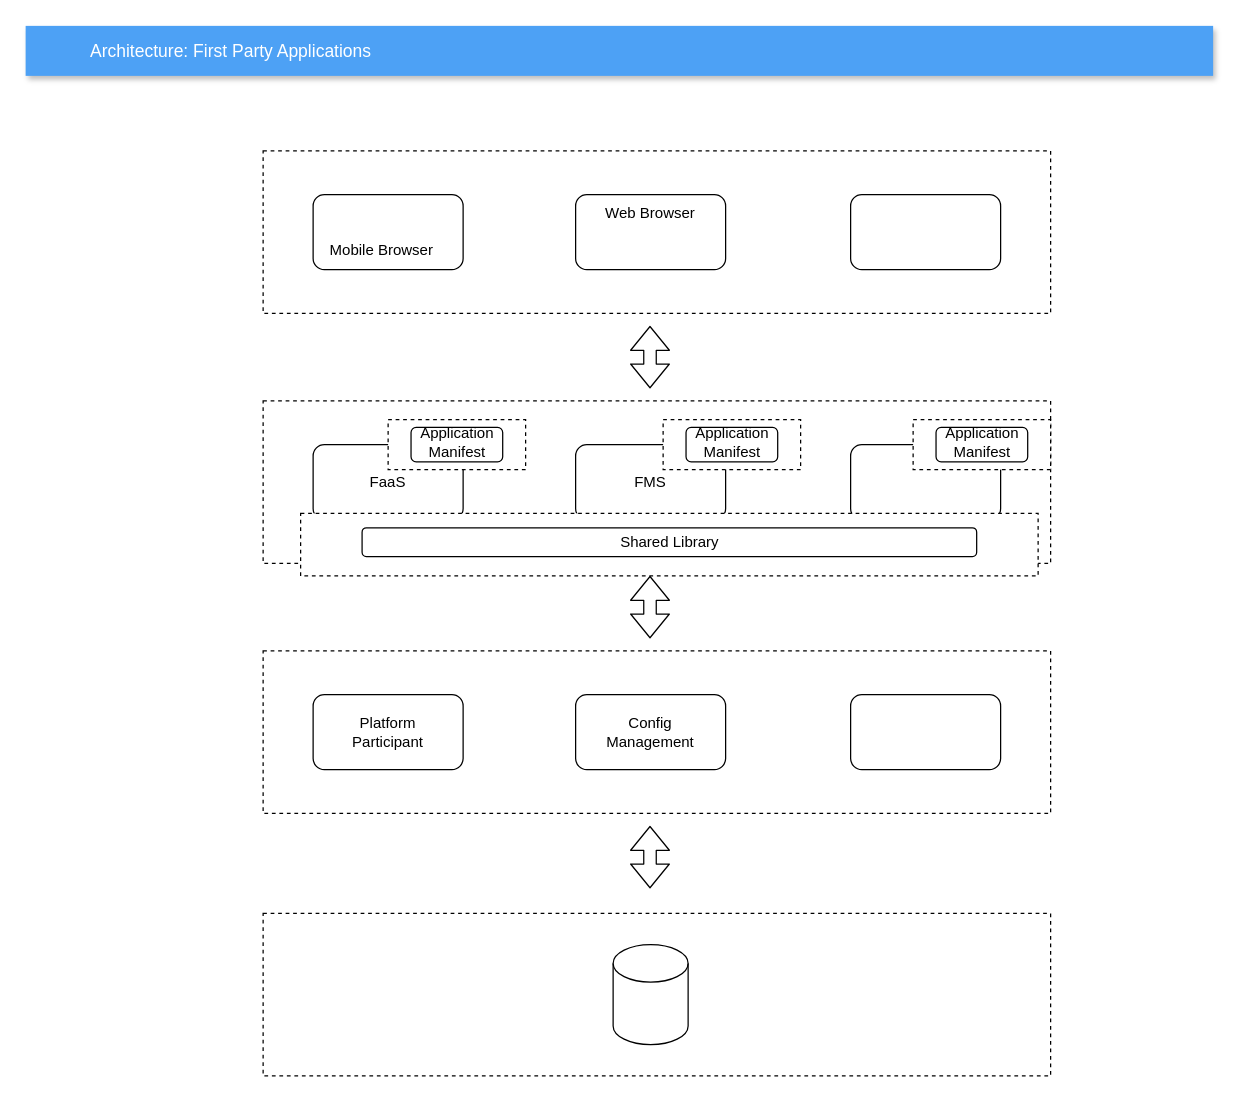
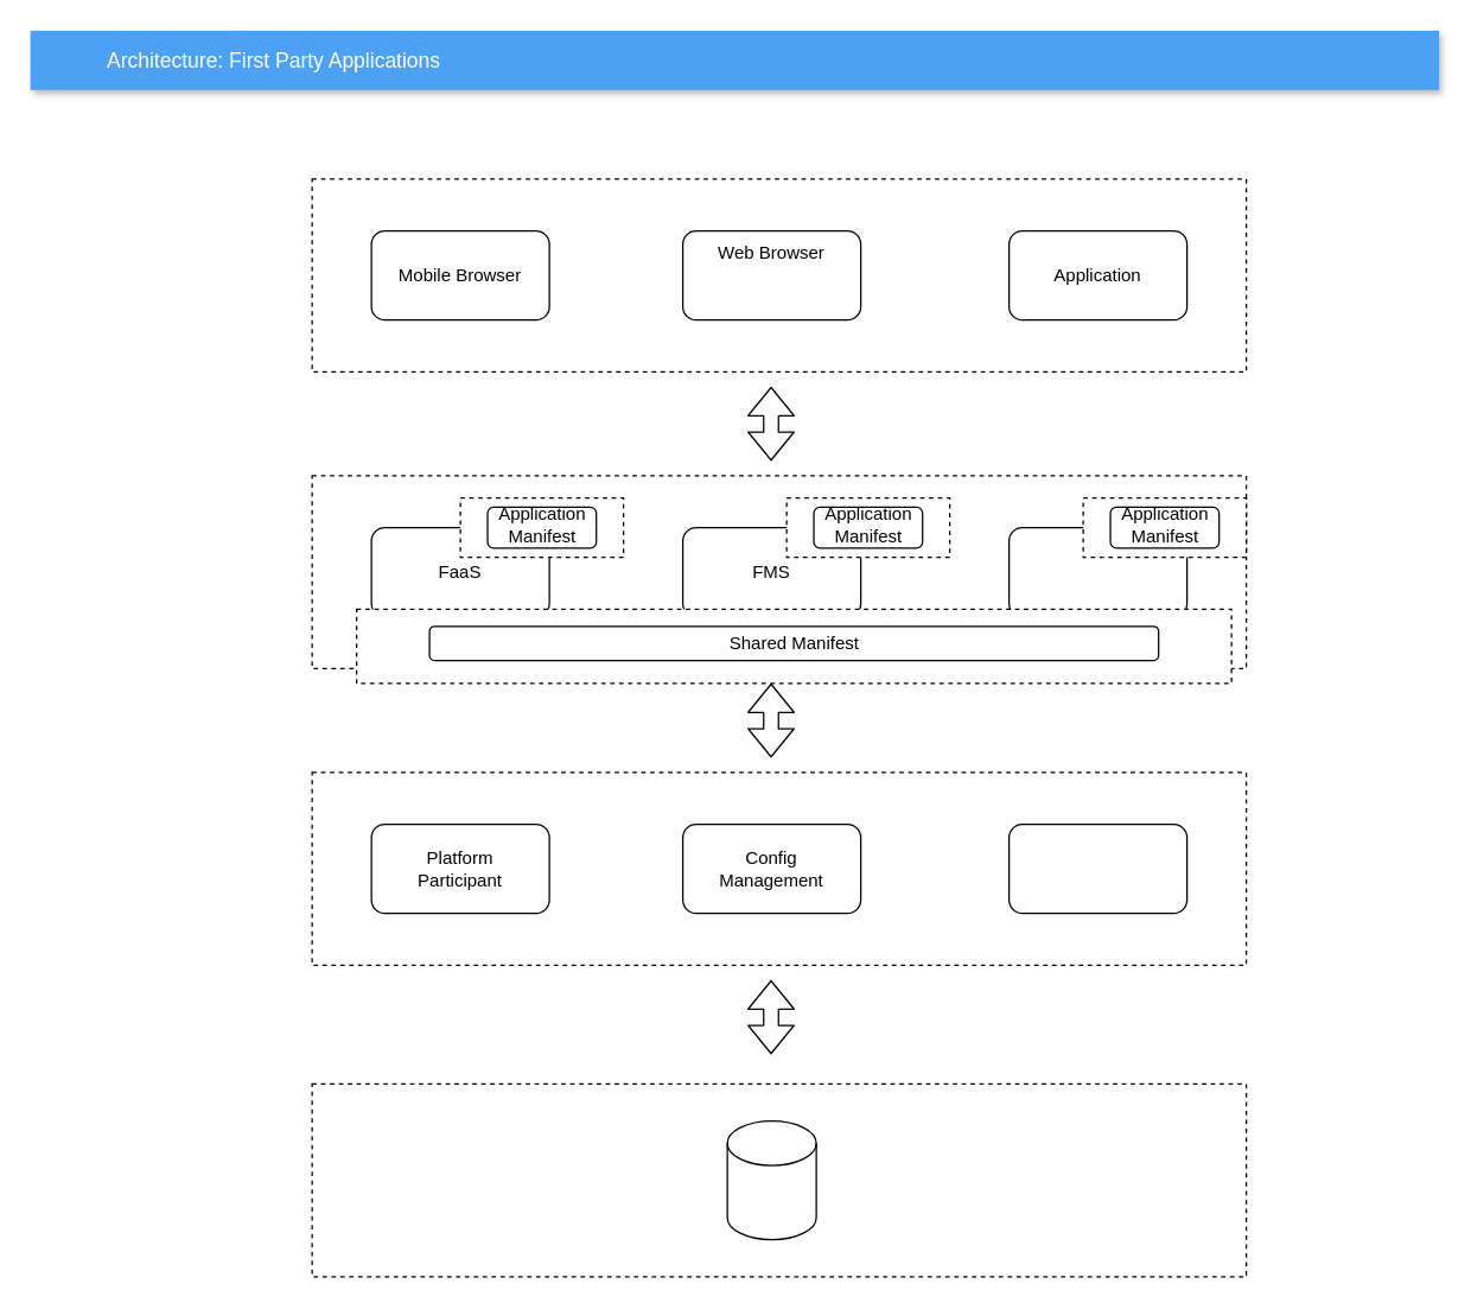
  <mxCell id="0" />
  <mxCell id="1" parent="0" />
  <mxCell id="2" value="Architecture: First Party Applications" style="fillColor=#4DA1F5;strokeColor=none;shadow=1;gradientColor=none;fontSize=14;align=left;spacingLeft=50;fontColor=#ffffff;html=1;" parent="1" vertex="1"><mxGeometry x="20" y="20" width="950" height="40" as="geometry" /></mxCell>
  <mxCell id="3" value="" style="group" vertex="1" connectable="0" parent="1"><mxGeometry x="210" y="120" width="630" height="130" as="geometry" /></mxCell>
  <mxCell id="4" value="" style="rounded=0;whiteSpace=wrap;html=1;dashed=1;" vertex="1" parent="3"><mxGeometry width="630" height="130" as="geometry" /></mxCell>
  <mxCell id="5" value="" style="rounded=1;whiteSpace=wrap;html=1;" vertex="1" parent="3"><mxGeometry x="40" y="35" width="120" height="60" as="geometry" /></mxCell>
  <mxCell id="6" value="" style="rounded=1;whiteSpace=wrap;html=1;" vertex="1" parent="3"><mxGeometry x="250" y="35" width="120" height="60" as="geometry" /></mxCell>
  <mxCell id="7" value="" style="rounded=1;whiteSpace=wrap;html=1;" vertex="1" parent="3"><mxGeometry x="470" y="35" width="120" height="60" as="geometry" /></mxCell>
- <mxCell id="8" value="Mobile Browser" style="text;html=1;strokeColor=none;fillColor=none;align=center;verticalAlign=middle;whiteSpace=wrap;rounded=0;" vertex="1" parent="3"><mxGeometry x="50" y="70" width="90" height="20" as="geometry" /></mxCell>
+ <mxCell id="8" value="Mobile Browser" style="text;html=1;strokeColor=none;fillColor=none;align=center;verticalAlign=middle;whiteSpace=wrap;rounded=0;" vertex="1" parent="3"><mxGeometry x="55" y="55" width="90" height="20" as="geometry" /></mxCell>
  <mxCell id="9" value="Web Browser" style="text;html=1;strokeColor=none;fillColor=none;align=center;verticalAlign=middle;whiteSpace=wrap;rounded=0;" vertex="1" parent="3"><mxGeometry x="265" y="40" width="90" height="20" as="geometry" /></mxCell>
+ <mxCell id="10" value="Application" style="text;html=1;strokeColor=none;fillColor=none;align=center;verticalAlign=middle;whiteSpace=wrap;rounded=0;" vertex="1" parent="3"><mxGeometry x="485" y="55" width="90" height="20" as="geometry" /></mxCell>
  <mxCell id="11" value="" style="group" vertex="1" connectable="0" parent="1"><mxGeometry x="210" y="320" width="630" height="140" as="geometry" /></mxCell>
  <mxCell id="12" value="" style="rounded=0;whiteSpace=wrap;html=1;dashed=1;" vertex="1" parent="11"><mxGeometry width="630" height="130" as="geometry" /></mxCell>
  <mxCell id="13" value="" style="rounded=1;whiteSpace=wrap;html=1;" vertex="1" parent="11"><mxGeometry x="40" y="35" width="120" height="60" as="geometry" /></mxCell>
  <mxCell id="14" value="" style="rounded=1;whiteSpace=wrap;html=1;" vertex="1" parent="11"><mxGeometry x="250" y="35" width="120" height="60" as="geometry" /></mxCell>
  <mxCell id="15" value="" style="rounded=1;whiteSpace=wrap;html=1;" vertex="1" parent="11"><mxGeometry x="470" y="35" width="120" height="60" as="geometry" /></mxCell>
  <mxCell id="16" value="FaaS" style="text;html=1;strokeColor=none;fillColor=none;align=center;verticalAlign=middle;whiteSpace=wrap;rounded=0;" vertex="1" parent="11"><mxGeometry x="55" y="55" width="90" height="20" as="geometry" /></mxCell>
  <mxCell id="17" value="FMS" style="text;html=1;strokeColor=none;fillColor=none;align=center;verticalAlign=middle;whiteSpace=wrap;rounded=0;" vertex="1" parent="11"><mxGeometry x="265" y="55" width="90" height="20" as="geometry" /></mxCell>
  <mxCell id="18" value="" style="group" vertex="1" connectable="0" parent="11"><mxGeometry x="30" y="90" width="590" height="50" as="geometry" /></mxCell>
  <mxCell id="19" value="" style="rounded=0;whiteSpace=wrap;html=1;dashed=1;" vertex="1" parent="18"><mxGeometry width="590" height="50" as="geometry" /></mxCell>
  <mxCell id="20" value="" style="rounded=1;whiteSpace=wrap;html=1;" vertex="1" parent="18"><mxGeometry x="49.167" y="11.538" width="491.667" height="23.077" as="geometry" /></mxCell>
- <mxCell id="21" value="Shared Library" style="text;html=1;strokeColor=none;fillColor=none;align=center;verticalAlign=middle;whiteSpace=wrap;rounded=0;" vertex="1" parent="18"><mxGeometry x="196.667" y="19.231" width="196.667" height="7.692" as="geometry" /></mxCell>
+ <mxCell id="21" value="Shared Manifest" style="text;html=1;strokeColor=none;fillColor=none;align=center;verticalAlign=middle;whiteSpace=wrap;rounded=0;" vertex="1" parent="18"><mxGeometry x="196.667" y="19.231" width="196.667" height="7.692" as="geometry" /></mxCell>
  <mxCell id="22" value="" style="group" vertex="1" connectable="0" parent="11"><mxGeometry x="100" y="15" width="110" height="40" as="geometry" /></mxCell>
  <mxCell id="23" value="" style="rounded=0;whiteSpace=wrap;html=1;dashed=1;" vertex="1" parent="22"><mxGeometry width="110" height="40" as="geometry" /></mxCell>
  <mxCell id="24" value="" style="rounded=1;whiteSpace=wrap;html=1;" vertex="1" parent="22"><mxGeometry x="18.333" y="6.154" width="73.333" height="27.692" as="geometry" /></mxCell>
  <mxCell id="25" value="Application Manifest" style="text;html=1;strokeColor=none;fillColor=none;align=center;verticalAlign=middle;whiteSpace=wrap;rounded=0;" vertex="1" parent="22"><mxGeometry x="36.667" y="15.385" width="36.667" height="6.154" as="geometry" /></mxCell>
  <mxCell id="26" value="" style="group" vertex="1" connectable="0" parent="11"><mxGeometry x="320" y="15" width="110" height="40" as="geometry" /></mxCell>
  <mxCell id="27" value="" style="rounded=0;whiteSpace=wrap;html=1;dashed=1;" vertex="1" parent="26"><mxGeometry width="110" height="40" as="geometry" /></mxCell>
  <mxCell id="28" value="" style="rounded=1;whiteSpace=wrap;html=1;" vertex="1" parent="26"><mxGeometry x="18.333" y="6.154" width="73.333" height="27.692" as="geometry" /></mxCell>
  <mxCell id="29" value="Application Manifest" style="text;html=1;strokeColor=none;fillColor=none;align=center;verticalAlign=middle;whiteSpace=wrap;rounded=0;" vertex="1" parent="26"><mxGeometry x="36.667" y="15.385" width="36.667" height="6.154" as="geometry" /></mxCell>
  <mxCell id="30" value="" style="group" vertex="1" connectable="0" parent="11"><mxGeometry x="520" y="15" width="110" height="40" as="geometry" /></mxCell>
  <mxCell id="31" value="" style="rounded=0;whiteSpace=wrap;html=1;dashed=1;" vertex="1" parent="30"><mxGeometry width="110" height="40" as="geometry" /></mxCell>
  <mxCell id="32" value="" style="rounded=1;whiteSpace=wrap;html=1;" vertex="1" parent="30"><mxGeometry x="18.333" y="6.154" width="73.333" height="27.692" as="geometry" /></mxCell>
  <mxCell id="33" value="Application Manifest" style="text;html=1;strokeColor=none;fillColor=none;align=center;verticalAlign=middle;whiteSpace=wrap;rounded=0;" vertex="1" parent="30"><mxGeometry x="36.667" y="15.385" width="36.667" height="6.154" as="geometry" /></mxCell>
  <mxCell id="34" value="" style="group" vertex="1" connectable="0" parent="1"><mxGeometry x="210" y="520" width="630" height="130" as="geometry" /></mxCell>
  <mxCell id="35" value="" style="rounded=0;whiteSpace=wrap;html=1;dashed=1;" vertex="1" parent="34"><mxGeometry width="630" height="130" as="geometry" /></mxCell>
  <mxCell id="36" value="" style="rounded=1;whiteSpace=wrap;html=1;" vertex="1" parent="34"><mxGeometry x="40" y="35" width="120" height="60" as="geometry" /></mxCell>
  <mxCell id="37" value="" style="rounded=1;whiteSpace=wrap;html=1;" vertex="1" parent="34"><mxGeometry x="250" y="35" width="120" height="60" as="geometry" /></mxCell>
  <mxCell id="38" value="" style="rounded=1;whiteSpace=wrap;html=1;" vertex="1" parent="34"><mxGeometry x="470" y="35" width="120" height="60" as="geometry" /></mxCell>
  <mxCell id="39" value="Platform Participant" style="text;html=1;strokeColor=none;fillColor=none;align=center;verticalAlign=middle;whiteSpace=wrap;rounded=0;" vertex="1" parent="34"><mxGeometry x="55" y="55" width="90" height="20" as="geometry" /></mxCell>
  <mxCell id="40" value="&lt;span&gt;Config Management&lt;/span&gt;" style="text;html=1;strokeColor=none;fillColor=none;align=center;verticalAlign=middle;whiteSpace=wrap;rounded=0;" vertex="1" parent="34"><mxGeometry x="265" y="55" width="90" height="20" as="geometry" /></mxCell>
  <mxCell id="41" value="" style="rounded=0;whiteSpace=wrap;html=1;dashed=1;" vertex="1" parent="1"><mxGeometry x="210" y="730" width="630" height="130" as="geometry" /></mxCell>
  <mxCell id="42" value="" style="shape=cylinder3;whiteSpace=wrap;html=1;boundedLbl=1;backgroundOutline=1;size=15;" vertex="1" parent="1"><mxGeometry x="490" y="755" width="60" height="80" as="geometry" /></mxCell>
  <mxCell id="43" value="" style="shape=flexArrow;endArrow=classic;startArrow=classic;html=1;" edge="1" parent="1"><mxGeometry width="100" height="100" relative="1" as="geometry"><mxPoint x="519.5" y="310" as="sourcePoint" /><mxPoint x="519.5" y="260" as="targetPoint" /></mxGeometry></mxCell>
  <mxCell id="44" value="" style="shape=flexArrow;endArrow=classic;startArrow=classic;html=1;" edge="1" parent="1"><mxGeometry width="100" height="100" relative="1" as="geometry"><mxPoint x="519.5" y="510" as="sourcePoint" /><mxPoint x="519.5" y="460" as="targetPoint" /></mxGeometry></mxCell>
  <mxCell id="45" value="" style="shape=flexArrow;endArrow=classic;startArrow=classic;html=1;" edge="1" parent="1"><mxGeometry width="100" height="100" relative="1" as="geometry"><mxPoint x="519.5" y="710" as="sourcePoint" /><mxPoint x="519.5" y="660" as="targetPoint" /></mxGeometry></mxCell>
